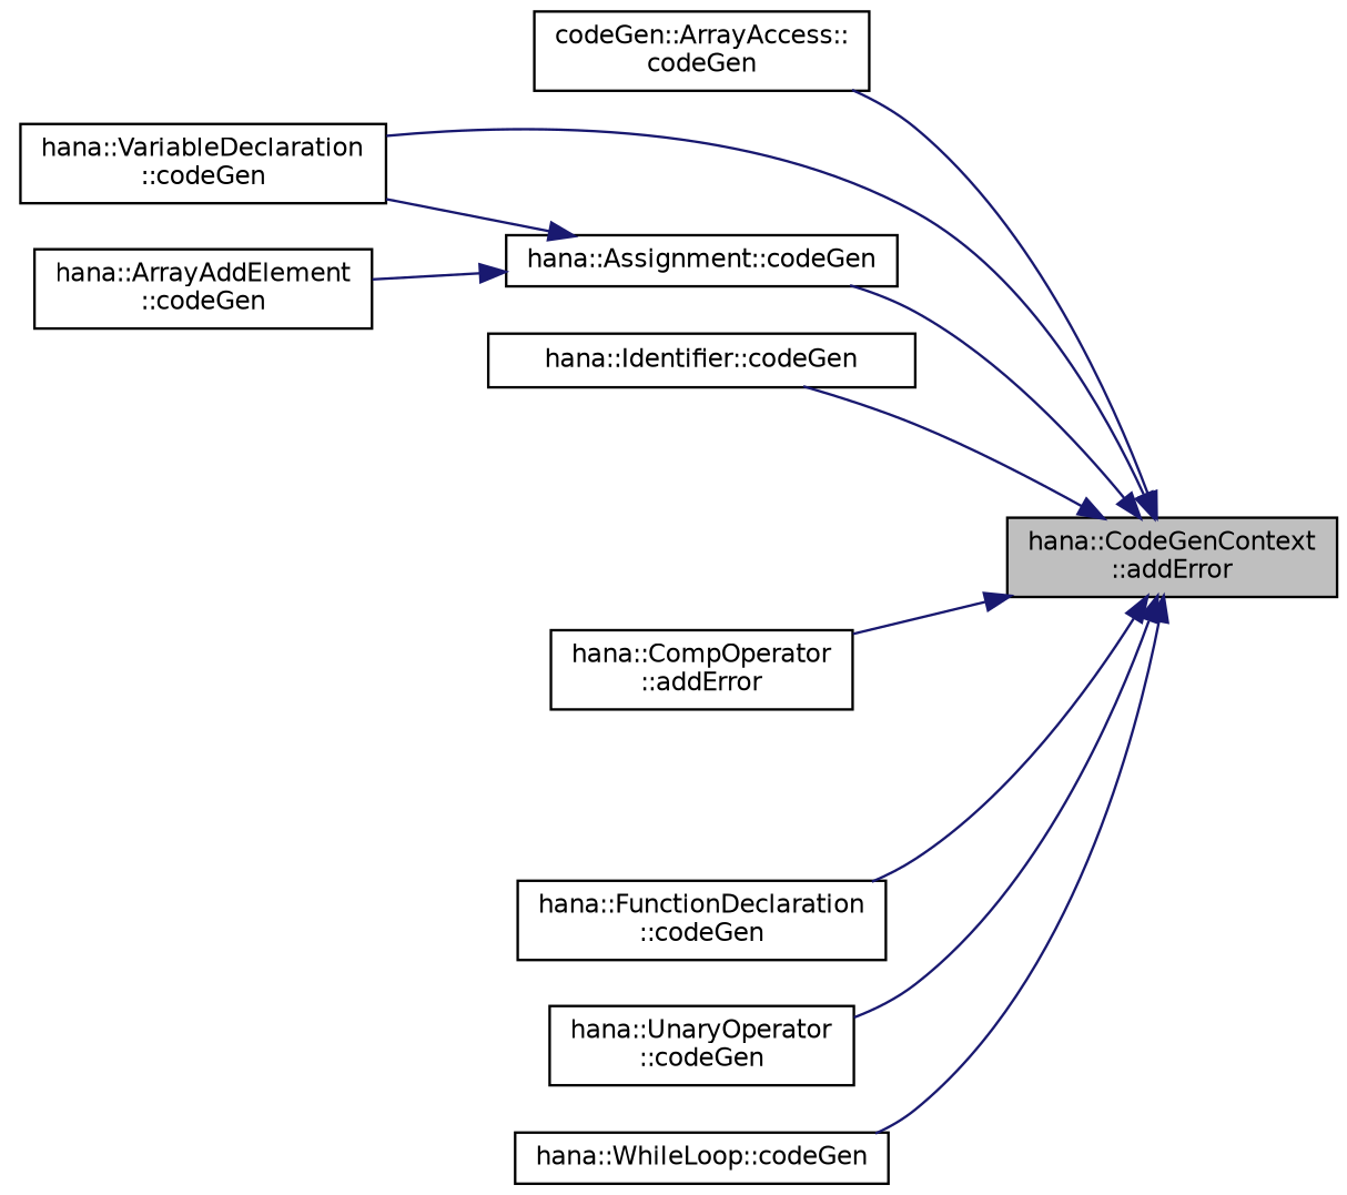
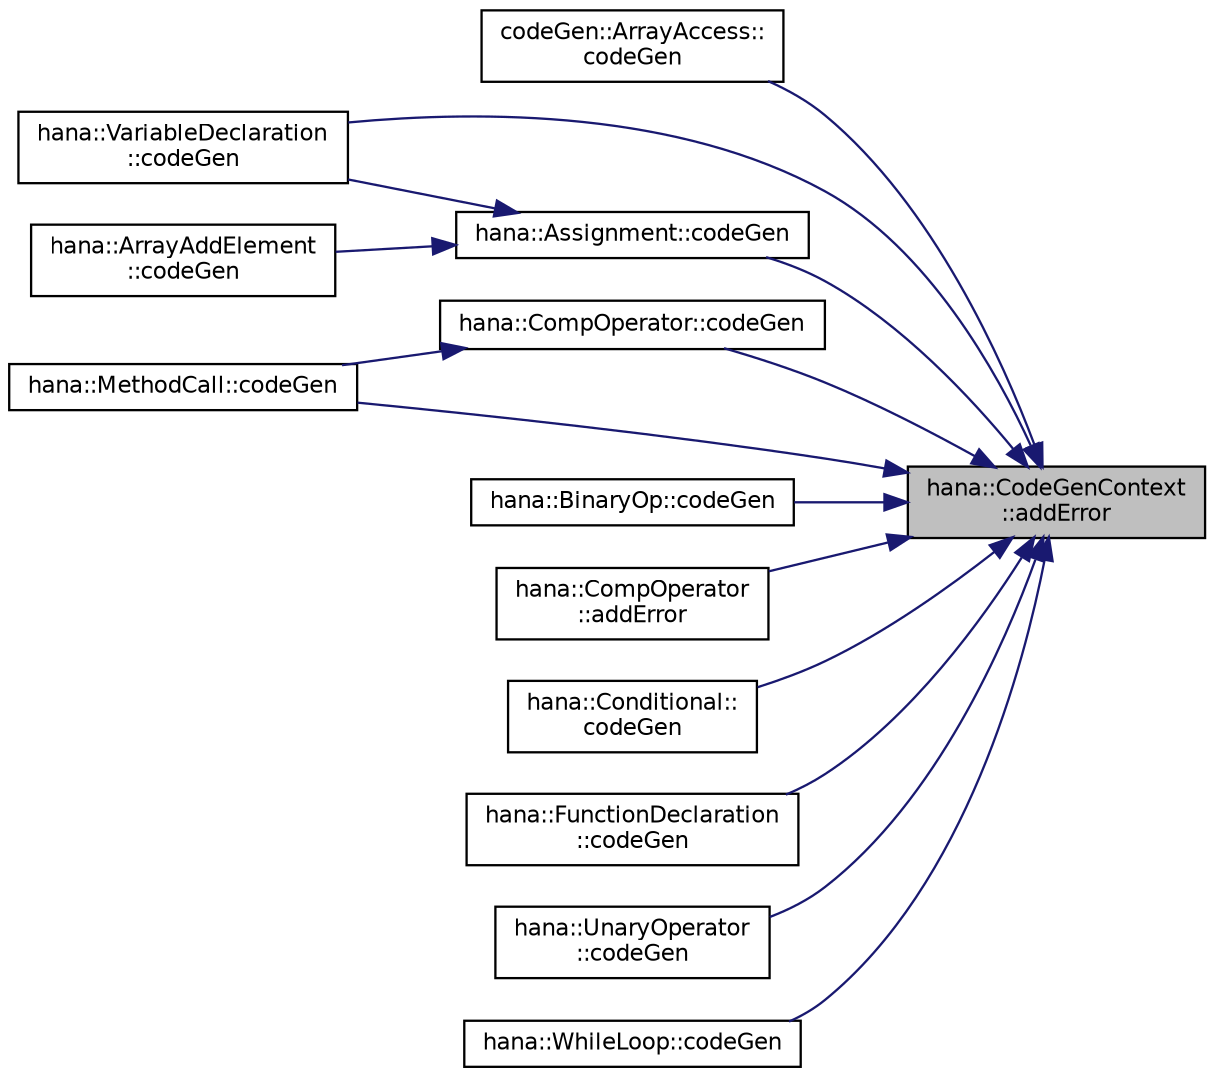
  digraph {
    rankdir=RL
    node [color=black fillcolor=white fontname=Helvetica fontsize=10 shape=record style=filled]
    edge [color=midnightblue dir=back fontname=Helvetica fontsize=10 labelfontname=Helvetica labelfontsize=10 style=solid]
    n1 [fillcolor=grey75 fontcolor=black height=0.2 label="hana::CodeGenContext\l::addError" width=0.4]
    n2 [height=0.2 label="codeGen::ArrayAccess::\lcodeGen" width=0.4]
    n3 [height=0.2 label="hana::Assignment::codeGen" width=0.4]
    n4 [height=0.2 label="hana::VariableDeclaration\l::codeGen" width=0.4]
-   n5 [height=0.2 label="hana::Identifier::codeGen" width=0.4]
+   n5 [height=0.2 label="hana::CompOperator::codeGen" width=0.4]
+   n6 [height=0.2 label="hana::MethodCall::codeGen" width=0.4]
+   n7 [height=0.2 label="hana::BinaryOp::codeGen" width=0.4]
    n8 [height=0.2 label="hana::CompOperator\l::addError" width=0.4]
+   n9 [height=0.2 label="hana::Conditional::\lcodeGen" width=0.4]
    n10 [height=0.2 label="hana::FunctionDeclaration\l::codeGen" width=0.4]
    n11 [height=0.2 label="hana::UnaryOperator\l::codeGen" width=0.4]
    n12 [height=0.2 label="hana::WhileLoop::codeGen" width=0.4]
    n13 [height=0.2 label="hana::ArrayAddElement\l::codeGen" width=0.4]
    n1 -> n2
    n1 -> n3
    n1 -> n4
    n1 -> n5
+   n1 -> n6
+   n1 -> n7
    n1 -> n8
+   n1 -> n9
    n1 -> n10
    n1 -> n11
    n1 -> n12
    n3 -> n4
    n3 -> n13
+   n5 -> n6
  }
